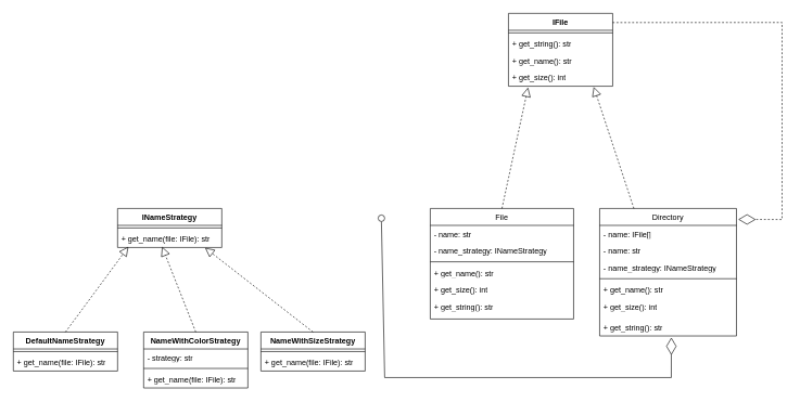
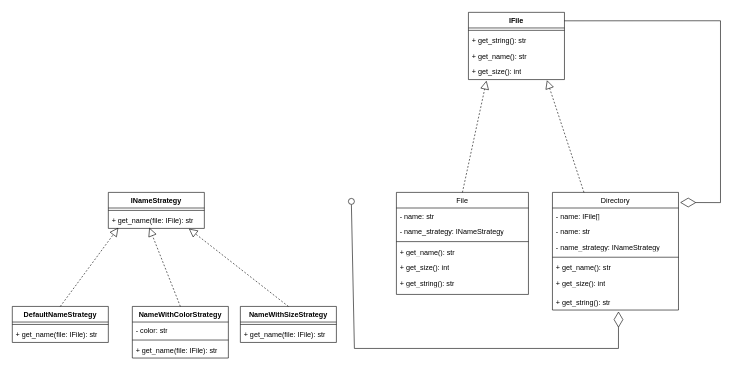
  <mxCell id="0" />
  <mxCell id="1" parent="0" />
  <mxCell id="2" value="&lt;span style=&quot;font-weight: 400;&quot;&gt;Directory&lt;/span&gt;" style="swimlane;fontStyle=1;align=center;verticalAlign=top;childLayout=stackLayout;horizontal=1;startSize=26;horizontalStack=0;resizeParent=1;resizeParentMax=0;resizeLast=0;collapsible=1;marginBottom=0;whiteSpace=wrap;html=1;" vertex="1" parent="1"><mxGeometry x="920" y="320" width="210" height="196" as="geometry" /></mxCell>
  <mxCell id="3" value="- name: IFile[]" style="text;strokeColor=none;fillColor=none;align=left;verticalAlign=top;spacingLeft=4;spacingRight=4;overflow=hidden;rotatable=0;points=[[0,0.5],[1,0.5]];portConstraint=eastwest;whiteSpace=wrap;html=1;" vertex="1" parent="2"><mxGeometry y="26" width="210" height="26" as="geometry" /></mxCell>
  <mxCell id="4" value="- name: str" style="text;strokeColor=none;fillColor=none;align=left;verticalAlign=top;spacingLeft=4;spacingRight=4;overflow=hidden;rotatable=0;points=[[0,0.5],[1,0.5]];portConstraint=eastwest;whiteSpace=wrap;html=1;" vertex="1" parent="2"><mxGeometry y="52" width="210" height="26" as="geometry" /></mxCell>
  <mxCell id="5" value="- name_strategy: INameStrategy" style="text;strokeColor=none;fillColor=none;align=left;verticalAlign=top;spacingLeft=4;spacingRight=4;overflow=hidden;rotatable=0;points=[[0,0.5],[1,0.5]];portConstraint=eastwest;whiteSpace=wrap;html=1;" vertex="1" parent="2"><mxGeometry y="78" width="210" height="26" as="geometry" /></mxCell>
  <mxCell id="6" value="" style="line;strokeWidth=1;fillColor=none;align=left;verticalAlign=middle;spacingTop=-1;spacingLeft=3;spacingRight=3;rotatable=0;labelPosition=right;points=[];portConstraint=eastwest;strokeColor=inherit;" vertex="1" parent="2"><mxGeometry y="104" width="210" height="8" as="geometry" /></mxCell>
  <mxCell id="7" value="+ get_name(): str" style="text;strokeColor=none;fillColor=none;align=left;verticalAlign=top;spacingLeft=4;spacingRight=4;overflow=hidden;rotatable=0;points=[[0,0.5],[1,0.5]];portConstraint=eastwest;whiteSpace=wrap;html=1;" vertex="1" parent="2"><mxGeometry y="112" width="210" height="26" as="geometry" /></mxCell>
  <mxCell id="8" value="+ get_size(): int" style="text;strokeColor=none;fillColor=none;align=left;verticalAlign=top;spacingLeft=4;spacingRight=4;overflow=hidden;rotatable=0;points=[[0,0.5],[1,0.5]];portConstraint=eastwest;whiteSpace=wrap;html=1;" vertex="1" parent="2"><mxGeometry y="138" width="210" height="32" as="geometry" /></mxCell>
  <mxCell id="9" value="+ get_string(): str" style="text;strokeColor=none;fillColor=none;align=left;verticalAlign=top;spacingLeft=4;spacingRight=4;overflow=hidden;rotatable=0;points=[[0,0.5],[1,0.5]];portConstraint=eastwest;whiteSpace=wrap;html=1;" vertex="1" parent="2"><mxGeometry y="170" width="210" height="26" as="geometry" /></mxCell>
  <mxCell id="10" value="IFile" style="swimlane;fontStyle=1;align=center;verticalAlign=top;childLayout=stackLayout;horizontal=1;startSize=26;horizontalStack=0;resizeParent=1;resizeParentMax=0;resizeLast=0;collapsible=1;marginBottom=0;whiteSpace=wrap;html=1;" vertex="1" parent="1"><mxGeometry x="780" y="20" width="160" height="112" as="geometry" /></mxCell>
  <mxCell id="11" value="" style="line;strokeWidth=1;fillColor=none;align=left;verticalAlign=middle;spacingTop=-1;spacingLeft=3;spacingRight=3;rotatable=0;labelPosition=right;points=[];portConstraint=eastwest;strokeColor=inherit;" vertex="1" parent="10"><mxGeometry y="26" width="160" height="8" as="geometry" /></mxCell>
  <mxCell id="12" value="+ get_string(): str" style="text;strokeColor=none;fillColor=none;align=left;verticalAlign=top;spacingLeft=4;spacingRight=4;overflow=hidden;rotatable=0;points=[[0,0.5],[1,0.5]];portConstraint=eastwest;whiteSpace=wrap;html=1;" vertex="1" parent="10"><mxGeometry y="34" width="160" height="26" as="geometry" /></mxCell>
  <mxCell id="13" value="+ get_name(): str" style="text;strokeColor=none;fillColor=none;align=left;verticalAlign=top;spacingLeft=4;spacingRight=4;overflow=hidden;rotatable=0;points=[[0,0.5],[1,0.5]];portConstraint=eastwest;whiteSpace=wrap;html=1;" vertex="1" parent="10"><mxGeometry y="60" width="160" height="26" as="geometry" /></mxCell>
  <mxCell id="14" value="+ get_size(): int" style="text;strokeColor=none;fillColor=none;align=left;verticalAlign=top;spacingLeft=4;spacingRight=4;overflow=hidden;rotatable=0;points=[[0,0.5],[1,0.5]];portConstraint=eastwest;whiteSpace=wrap;html=1;" vertex="1" parent="10"><mxGeometry y="86" width="160" height="26" as="geometry" /></mxCell>
  <mxCell id="15" value="" style="endArrow=block;dashed=1;endFill=0;endSize=12;html=1;rounded=0;exitX=0.25;exitY=0;exitDx=0;exitDy=0;entryX=0.818;entryY=1.038;entryDx=0;entryDy=0;entryPerimeter=0;" edge="1" parent="1" source="2" target="14"><mxGeometry width="160" relative="1" as="geometry"><mxPoint x="680" y="126" as="sourcePoint" /><mxPoint x="860" y="180" as="targetPoint" /></mxGeometry></mxCell>
  <mxCell id="16" value="&lt;span style=&quot;font-weight: 400;&quot;&gt;File&lt;/span&gt;" style="swimlane;fontStyle=1;align=center;verticalAlign=top;childLayout=stackLayout;horizontal=1;startSize=26;horizontalStack=0;resizeParent=1;resizeParentMax=0;resizeLast=0;collapsible=1;marginBottom=0;whiteSpace=wrap;html=1;" vertex="1" parent="1"><mxGeometry x="660" y="320" width="220" height="170" as="geometry" /></mxCell>
  <mxCell id="17" value="- name: str" style="text;strokeColor=none;fillColor=none;align=left;verticalAlign=top;spacingLeft=4;spacingRight=4;overflow=hidden;rotatable=0;points=[[0,0.5],[1,0.5]];portConstraint=eastwest;whiteSpace=wrap;html=1;" vertex="1" parent="16"><mxGeometry y="26" width="220" height="26" as="geometry" /></mxCell>
  <mxCell id="18" value="- name_strategy: INameStrategy" style="text;strokeColor=none;fillColor=none;align=left;verticalAlign=top;spacingLeft=4;spacingRight=4;overflow=hidden;rotatable=0;points=[[0,0.5],[1,0.5]];portConstraint=eastwest;whiteSpace=wrap;html=1;" vertex="1" parent="16"><mxGeometry y="52" width="220" height="26" as="geometry" /></mxCell>
  <mxCell id="19" value="" style="line;strokeWidth=1;fillColor=none;align=left;verticalAlign=middle;spacingTop=-1;spacingLeft=3;spacingRight=3;rotatable=0;labelPosition=right;points=[];portConstraint=eastwest;strokeColor=inherit;" vertex="1" parent="16"><mxGeometry y="78" width="220" height="8" as="geometry" /></mxCell>
  <mxCell id="20" value="+ get_name(): str" style="text;strokeColor=none;fillColor=none;align=left;verticalAlign=top;spacingLeft=4;spacingRight=4;overflow=hidden;rotatable=0;points=[[0,0.5],[1,0.5]];portConstraint=eastwest;whiteSpace=wrap;html=1;" vertex="1" parent="16"><mxGeometry y="86" width="220" height="26" as="geometry" /></mxCell>
  <mxCell id="21" value="+ get_size(): int" style="text;strokeColor=none;fillColor=none;align=left;verticalAlign=top;spacingLeft=4;spacingRight=4;overflow=hidden;rotatable=0;points=[[0,0.5],[1,0.5]];portConstraint=eastwest;whiteSpace=wrap;html=1;" vertex="1" parent="16"><mxGeometry y="112" width="220" height="26" as="geometry" /></mxCell>
  <mxCell id="22" value="+ get_string(): str" style="text;strokeColor=none;fillColor=none;align=left;verticalAlign=top;spacingLeft=4;spacingRight=4;overflow=hidden;rotatable=0;points=[[0,0.5],[1,0.5]];portConstraint=eastwest;whiteSpace=wrap;html=1;" vertex="1" parent="16"><mxGeometry y="138" width="220" height="32" as="geometry" /></mxCell>
  <mxCell id="23" value="" style="endArrow=block;dashed=1;endFill=0;endSize=12;html=1;rounded=0;exitX=0.5;exitY=0;exitDx=0;exitDy=0;entryX=0.188;entryY=1.071;entryDx=0;entryDy=0;entryPerimeter=0;" edge="1" parent="1" source="16" target="14"><mxGeometry width="160" relative="1" as="geometry"><mxPoint x="719" y="297" as="sourcePoint" /><mxPoint x="670" y="110" as="targetPoint" /></mxGeometry></mxCell>
  <mxCell id="24" value="INameStrategy" style="swimlane;fontStyle=1;align=center;verticalAlign=top;childLayout=stackLayout;horizontal=1;startSize=26;horizontalStack=0;resizeParent=1;resizeParentMax=0;resizeLast=0;collapsible=1;marginBottom=0;whiteSpace=wrap;html=1;" vertex="1" parent="1"><mxGeometry x="180" y="320" width="160" height="60" as="geometry" /></mxCell>
  <mxCell id="25" value="" style="line;strokeWidth=1;fillColor=none;align=left;verticalAlign=middle;spacingTop=-1;spacingLeft=3;spacingRight=3;rotatable=0;labelPosition=right;points=[];portConstraint=eastwest;strokeColor=inherit;" vertex="1" parent="24"><mxGeometry y="26" width="160" height="8" as="geometry" /></mxCell>
  <mxCell id="26" value="+ get_name(file: IFile): str" style="text;strokeColor=none;fillColor=none;align=left;verticalAlign=top;spacingLeft=4;spacingRight=4;overflow=hidden;rotatable=0;points=[[0,0.5],[1,0.5]];portConstraint=eastwest;whiteSpace=wrap;html=1;" vertex="1" parent="24"><mxGeometry y="34" width="160" height="26" as="geometry" /></mxCell>
  <mxCell id="27" value="NameWithSizeStrategy" style="swimlane;fontStyle=1;align=center;verticalAlign=top;childLayout=stackLayout;horizontal=1;startSize=26;horizontalStack=0;resizeParent=1;resizeParentMax=0;resizeLast=0;collapsible=1;marginBottom=0;whiteSpace=wrap;html=1;" vertex="1" parent="1"><mxGeometry x="400" y="510" width="160" height="60" as="geometry" /></mxCell>
  <mxCell id="28" value="" style="line;strokeWidth=1;fillColor=none;align=left;verticalAlign=middle;spacingTop=-1;spacingLeft=3;spacingRight=3;rotatable=0;labelPosition=right;points=[];portConstraint=eastwest;strokeColor=inherit;" vertex="1" parent="27"><mxGeometry y="26" width="160" height="8" as="geometry" /></mxCell>
  <mxCell id="29" value="+ get_name(file: IFile): str" style="text;strokeColor=none;fillColor=none;align=left;verticalAlign=top;spacingLeft=4;spacingRight=4;overflow=hidden;rotatable=0;points=[[0,0.5],[1,0.5]];portConstraint=eastwest;whiteSpace=wrap;html=1;" vertex="1" parent="27"><mxGeometry y="34" width="160" height="26" as="geometry" /></mxCell>
  <mxCell id="30" value="NameWithColorStrategy" style="swimlane;fontStyle=1;align=center;verticalAlign=top;childLayout=stackLayout;horizontal=1;startSize=26;horizontalStack=0;resizeParent=1;resizeParentMax=0;resizeLast=0;collapsible=1;marginBottom=0;whiteSpace=wrap;html=1;" vertex="1" parent="1"><mxGeometry x="220" y="510" width="160" height="86" as="geometry" /></mxCell>
- <mxCell id="31" value="- strategy: str" style="text;strokeColor=none;fillColor=none;align=left;verticalAlign=top;spacingLeft=4;spacingRight=4;overflow=hidden;rotatable=0;points=[[0,0.5],[1,0.5]];portConstraint=eastwest;whiteSpace=wrap;html=1;" vertex="1" parent="30"><mxGeometry y="26" width="160" height="26" as="geometry" /></mxCell>
+ <mxCell id="31" value="- color: str" style="text;strokeColor=none;fillColor=none;align=left;verticalAlign=top;spacingLeft=4;spacingRight=4;overflow=hidden;rotatable=0;points=[[0,0.5],[1,0.5]];portConstraint=eastwest;whiteSpace=wrap;html=1;" vertex="1" parent="30"><mxGeometry y="26" width="160" height="26" as="geometry" /></mxCell>
  <mxCell id="32" value="" style="line;strokeWidth=1;fillColor=none;align=left;verticalAlign=middle;spacingTop=-1;spacingLeft=3;spacingRight=3;rotatable=0;labelPosition=right;points=[];portConstraint=eastwest;strokeColor=inherit;" vertex="1" parent="30"><mxGeometry y="52" width="160" height="8" as="geometry" /></mxCell>
  <mxCell id="33" value="+ get_name(file: IFile): str" style="text;strokeColor=none;fillColor=none;align=left;verticalAlign=top;spacingLeft=4;spacingRight=4;overflow=hidden;rotatable=0;points=[[0,0.5],[1,0.5]];portConstraint=eastwest;whiteSpace=wrap;html=1;" vertex="1" parent="30"><mxGeometry y="60" width="160" height="26" as="geometry" /></mxCell>
  <mxCell id="34" value="DefaultNameStrategy" style="swimlane;fontStyle=1;align=center;verticalAlign=top;childLayout=stackLayout;horizontal=1;startSize=26;horizontalStack=0;resizeParent=1;resizeParentMax=0;resizeLast=0;collapsible=1;marginBottom=0;whiteSpace=wrap;html=1;" vertex="1" parent="1"><mxGeometry x="20" y="510" width="160" height="60" as="geometry" /></mxCell>
  <mxCell id="35" value="" style="line;strokeWidth=1;fillColor=none;align=left;verticalAlign=middle;spacingTop=-1;spacingLeft=3;spacingRight=3;rotatable=0;labelPosition=right;points=[];portConstraint=eastwest;strokeColor=inherit;" vertex="1" parent="34"><mxGeometry y="26" width="160" height="8" as="geometry" /></mxCell>
  <mxCell id="36" value="+ get_name(file: IFile): str" style="text;strokeColor=none;fillColor=none;align=left;verticalAlign=top;spacingLeft=4;spacingRight=4;overflow=hidden;rotatable=0;points=[[0,0.5],[1,0.5]];portConstraint=eastwest;whiteSpace=wrap;html=1;" vertex="1" parent="34"><mxGeometry y="34" width="160" height="26" as="geometry" /></mxCell>
  <mxCell id="37" value="" style="endArrow=block;dashed=1;endFill=0;endSize=12;html=1;rounded=0;entryX=0.104;entryY=0.955;entryDx=0;entryDy=0;entryPerimeter=0;exitX=0.5;exitY=0;exitDx=0;exitDy=0;" edge="1" parent="1" source="34" target="26"><mxGeometry width="160" relative="1" as="geometry"><mxPoint x="-80" y="820" as="sourcePoint" /><mxPoint x="80" y="820" as="targetPoint" /></mxGeometry></mxCell>
  <mxCell id="38" value="" style="endArrow=block;dashed=1;endFill=0;endSize=12;html=1;rounded=0;entryX=0.427;entryY=0.955;entryDx=0;entryDy=0;entryPerimeter=0;exitX=0.5;exitY=0;exitDx=0;exitDy=0;" edge="1" parent="1" source="30" target="26"><mxGeometry width="160" relative="1" as="geometry"><mxPoint x="190" y="820" as="sourcePoint" /><mxPoint x="350" y="820" as="targetPoint" /></mxGeometry></mxCell>
  <mxCell id="39" value="" style="endArrow=block;dashed=1;endFill=0;endSize=12;html=1;rounded=0;exitX=0.5;exitY=0;exitDx=0;exitDy=0;entryX=0.839;entryY=1.019;entryDx=0;entryDy=0;entryPerimeter=0;" edge="1" parent="1" source="27" target="26"><mxGeometry width="160" relative="1" as="geometry"><mxPoint x="280" y="770" as="sourcePoint" /><mxPoint x="320" y="430" as="targetPoint" /></mxGeometry></mxCell>
- <mxCell id="40" value="" style="endArrow=diamondThin;endFill=0;endSize=24;html=1;rounded=0;entryX=1.013;entryY=0.086;entryDx=0;entryDy=0;entryPerimeter=0;exitX=0.999;exitY=0.126;exitDx=0;exitDy=0;exitPerimeter=0;dashed=1;" edge="1" parent="1" source="10" target="2"><mxGeometry width="160" relative="1" as="geometry"><mxPoint x="740" y="640" as="sourcePoint" /><mxPoint x="900" y="640" as="targetPoint" /><Array as="points"><mxPoint x="1200" y="34" /><mxPoint x="1200" y="337" /></Array></mxGeometry></mxCell>
+ <mxCell id="40" value="" style="endArrow=diamondThin;endFill=0;endSize=24;html=1;rounded=0;entryX=1.013;entryY=0.086;entryDx=0;entryDy=0;entryPerimeter=0;exitX=0.999;exitY=0.126;exitDx=0;exitDy=0;exitPerimeter=0;" edge="1" parent="1" source="10" target="2"><mxGeometry width="160" relative="1" as="geometry"><mxPoint x="740" y="640" as="sourcePoint" /><mxPoint x="900" y="640" as="targetPoint" /><Array as="points"><mxPoint x="1200" y="34" /><mxPoint x="1200" y="337" /></Array></mxGeometry></mxCell>
  <mxCell id="41" value="" style="endArrow=diamondThin;endFill=0;endSize=24;html=1;rounded=0;entryX=0.524;entryY=1.093;entryDx=0;entryDy=0;entryPerimeter=0;exitX=0.5;exitY=1;exitDx=0;exitDy=0;" edge="1" parent="1" source="42" target="9"><mxGeometry width="160" relative="1" as="geometry"><mxPoint x="580" y="340" as="sourcePoint" /><mxPoint x="830" y="500" as="targetPoint" /><Array as="points"><mxPoint x="590" y="580" /><mxPoint x="1030" y="580" /></Array></mxGeometry></mxCell>
  <mxCell id="42" value="" style="ellipse;whiteSpace=wrap;html=1;aspect=fixed;" vertex="1" parent="1"><mxGeometry x="580" y="330" width="10" height="10" as="geometry" /></mxCell>
